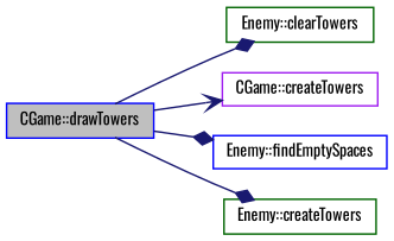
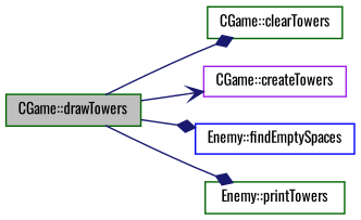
  digraph {
    fontname=Oswald
    rankdir=LR
    node [color=blue fillcolor=white fontname=Oswald fontsize=10 shape=record style=filled]
    edge [arrowhead=diamond color=midnightblue fontname=Oswald fontsize=10 labelfontname=Helvetica labelfontsize=10 style=solid]
-   n1 [fillcolor=grey75 fontcolor=black height=0.2 label="CGame::drawTowers" width=0.4]
-   n2 [color=darkgreen height=0.2 label="Enemy::clearTowers" width=0.4]
+   n1 [color=darkgreen fillcolor=grey75 fontcolor=black height=0.2 label="CGame::drawTowers" width=0.4]
+   n2 [color=darkgreen height=0.2 label="CGame::clearTowers" width=0.4]
    n3 [color=purple height=0.2 label="CGame::createTowers" width=0.4]
    n4 [height=0.2 label="Enemy::findEmptySpaces" width=0.4]
-   n5 [color=darkgreen height=0.2 label="Enemy::createTowers" width=0.4]
+   n5 [color=darkgreen height=0.2 label="Enemy::printTowers" width=0.4]
    n1 -> n2
    n1 -> n3 [arrowhead=vee]
    n1 -> n4
    n1 -> n5
  }
